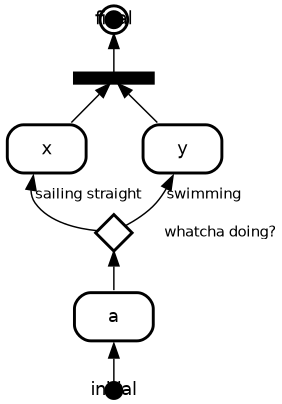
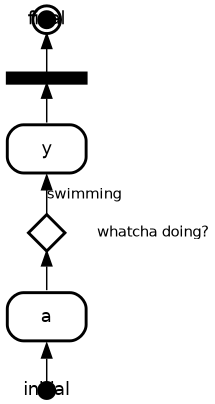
  digraph {
    compound=true
    fontname=Helvetica
    fontsize=12
    nodesep=0.3
    ordering=out
    penwidth=2.0
    rankdir=BT
    ranksep=0.1
    splines=true
    node [color=black fillcolor="#FFFFFF01" fixedsize=true fontname=Helvetica fontsize=12 penwidth=2.0 shape=plaintext style=filled]
    edge [color=black fontcolor=black fontname=Helvetica fontsize=10]
    initial [fillcolor=black height=0.15 shape=circle]
    n2 [label=<       <table align="center" cellborder="0" border="2" style="rounded" width="48">         <tr><td width="48" cellpadding="7">a</td></tr>       </table>     > margin=0 fixedsize=""]
    n3 [fontsize=10 height=0.35 label=" " shape=diamond width=0.35]
-   n4 [label=<       <table align="center" cellborder="0" border="2" style="rounded" width="48">         <tr><td width="48" cellpadding="7">x</td></tr>       </table>     > margin=0 fixedsize=""]
    n5 [label=<       <table align="center" cellborder="0" border="2" style="rounded" width="48">         <tr><td width="48" cellpadding="7">y</td></tr>       </table>     > margin=0 fixedsize=""]
    n6 [fillcolor=black height=0.1 label=" " shape=rect]
    final [fillcolor=black height=0.15 peripheries=2 shape=circle]
    initial -> n2 [label="    \l"]
    n2 -> n3 [label="    \l"]
    n3 -> n3 [color="#FFFFFF01" label=<whatcha doing?>]
-   n3 -> n4 [label="sailing straight   \l"]
    n3 -> n5 [label="swimming   \l"]
-   n4 -> n6 [label="    \l"]
    n5 -> n6 [label="    \l"]
    n6 -> final [label="    \l"]
  }
